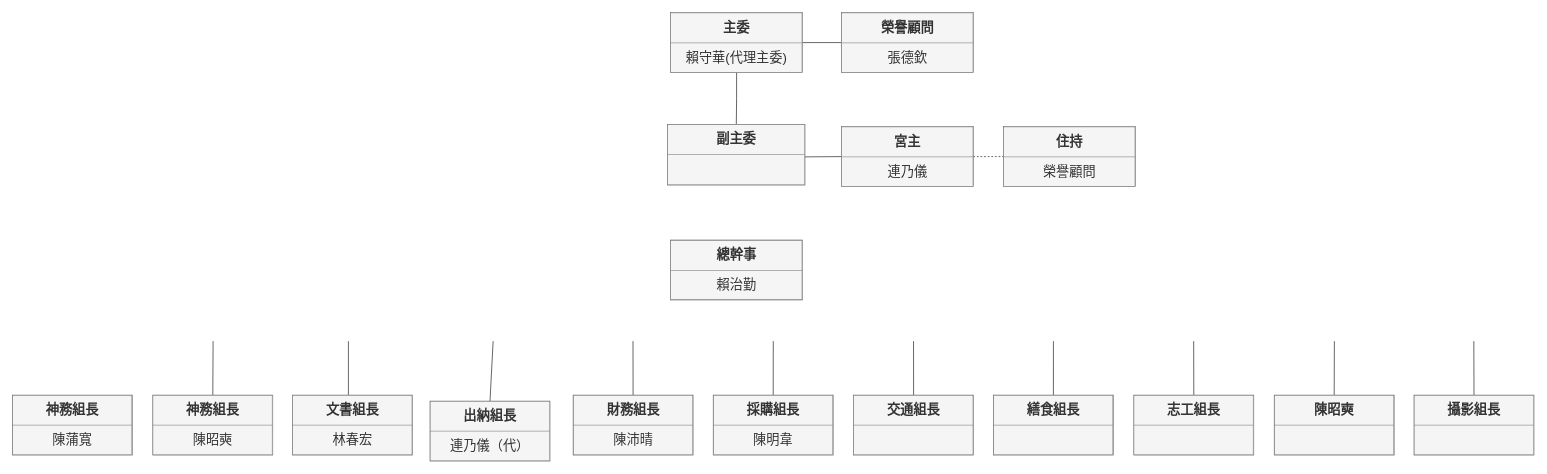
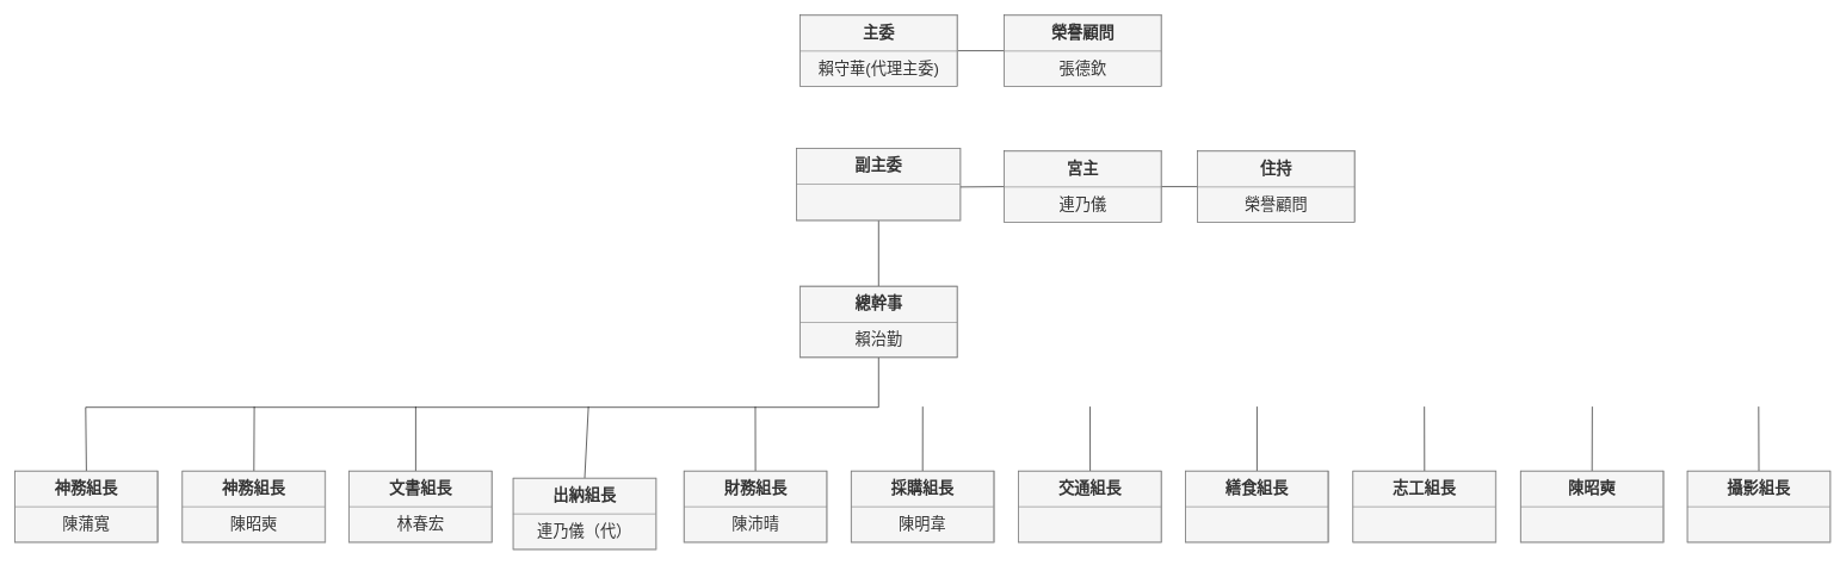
  <mxCell id="0" style=";html=1;" />
  <mxCell id="1" style=";html=1;" parent="0" />
- <mxCell id="2" style="edgeStyle=orthogonalEdgeStyle;html=1;startSize=6;endFill=0;endSize=6;strokeWidth=1;fontSize=22;rounded=0;endArrow=none;entryX=0.5;entryY=0;entryDx=0;entryDy=0;" parent="1" source="9" target="7" edge="1"><mxGeometry relative="1" as="geometry"><mxPoint x="1227.529" y="127.5" as="sourcePoint" /><mxPoint x="1226.941" y="202.5" as="targetPoint" /></mxGeometry></mxCell>
+ <mxCell id="3" style="edgeStyle=orthogonalEdgeStyle;html=1;startSize=6;endFill=0;endSize=6;strokeWidth=1;fontSize=22;rounded=0;endArrow=none;" parent="1" source="7" target="12" edge="1"><mxGeometry relative="1" as="geometry"><mxPoint x="1230" y="508.5" as="sourcePoint" /><mxPoint x="1226" y="408.5" as="targetPoint" /></mxGeometry></mxCell>
+ <mxCell id="4" style="edgeStyle=orthogonalEdgeStyle;html=1;startSize=6;endFill=0;endSize=6;strokeWidth=1;fontSize=22;rounded=0;endArrow=none;exitX=0.5;exitY=1;exitDx=0;exitDy=0;entryX=0.5;entryY=0;entryDx=0;entryDy=0;" parent="1" source="12" target="13" edge="1"><mxGeometry relative="1" as="geometry"><Array as="points"><mxPoint x="1227" y="569" /><mxPoint x="119" y="569" /></Array><mxPoint x="1232.5" y="491.5" as="sourcePoint" /><mxPoint x="478" y="668" as="targetPoint" /></mxGeometry></mxCell>
  <mxCell id="5" value="" style="endArrow=none;html=1;entryX=0;entryY=0.5;entryDx=0;entryDy=0;fontSize=22;" edge="1" parent="1" target="10"><mxGeometry width="50" height="50" relative="1" as="geometry"><mxPoint x="1338" y="261" as="sourcePoint" /><mxPoint x="1394.647" y="261.412" as="targetPoint" /></mxGeometry></mxCell>
- <mxCell id="6" value="" style="endArrow=none;html=1;entryX=0;entryY=0.5;entryDx=0;entryDy=0;exitX=1;exitY=0.5;exitDx=0;exitDy=0;fontSize=22;dashed=1;" edge="1" parent="1" source="10" target="11"><mxGeometry width="50" height="50" relative="1" as="geometry"><mxPoint x="1632" y="260.5" as="sourcePoint" /><mxPoint x="1665.059" y="259.912" as="targetPoint" /></mxGeometry></mxCell>
+ <mxCell id="6" value="" style="endArrow=none;html=1;entryX=0;entryY=0.5;entryDx=0;entryDy=0;exitX=1;exitY=0.5;exitDx=0;exitDy=0;fontSize=22;" edge="1" parent="1" source="10" target="11"><mxGeometry width="50" height="50" relative="1" as="geometry"><mxPoint x="1632" y="260.5" as="sourcePoint" /><mxPoint x="1665.059" y="259.912" as="targetPoint" /></mxGeometry></mxCell>
  <mxCell id="7" value="&lt;table border=&quot;1&quot; width=&quot;100%&quot; cellpadding=&quot;4&quot; style=&quot;width: 100%; height: 100%; border-collapse: collapse; font-size: 22px;&quot;&gt;&lt;tbody style=&quot;font-size: 22px;&quot;&gt;&lt;tr style=&quot;font-size: 22px;&quot;&gt;&lt;th align=&quot;center&quot; style=&quot;font-size: 22px;&quot;&gt;&lt;b style=&quot;font-size: 22px;&quot;&gt;&lt;font style=&quot;font-size: 22px&quot;&gt;副主委&lt;/font&gt;&lt;/b&gt;&lt;/th&gt;&lt;/tr&gt;&lt;tr style=&quot;font-size: 22px;&quot;&gt;&lt;td align=&quot;center&quot; style=&quot;font-size: 22px;&quot;&gt;&lt;font style=&quot;font-size: 22px;&quot;&gt;&lt;br style=&quot;font-size: 22px;&quot;&gt;&lt;/font&gt;&lt;/td&gt;&lt;/tr&gt;&lt;/tbody&gt;&lt;/table&gt;&lt;br style=&quot;font-size: 22px;&quot;&gt;" style="text;html=1;overflow=fill;rounded=0;fillColor=#f5f5f5;strokeColor=#666666;fontColor=#333333;fontSize=22;" vertex="1" parent="1"><mxGeometry x="1112" y="207" width="229" height="101" as="geometry" /></mxCell>
  <mxCell id="8" style="rounded=0;orthogonalLoop=1;jettySize=auto;html=1;exitX=1;exitY=0.5;exitDx=0;exitDy=0;entryX=0;entryY=0.5;entryDx=0;entryDy=0;endArrow=none;endFill=0;fontSize=22;" edge="1" parent="1" source="9" target="30"><mxGeometry relative="1" as="geometry" /></mxCell>
  <mxCell id="9" value="&lt;table border=&quot;1&quot; width=&quot;100%&quot; cellpadding=&quot;4&quot; style=&quot;width: 100%; height: 100%; border-collapse: collapse; font-size: 22px;&quot;&gt;&lt;tbody style=&quot;font-size: 22px;&quot;&gt;&lt;tr style=&quot;font-size: 22px;&quot;&gt;&lt;th align=&quot;center&quot; style=&quot;font-size: 22px;&quot;&gt;&lt;b style=&quot;font-size: 22px;&quot;&gt;&lt;font style=&quot;font-size: 22px&quot;&gt;主委&lt;/font&gt;&lt;/b&gt;&lt;/th&gt;&lt;/tr&gt;&lt;tr style=&quot;font-size: 22px;&quot;&gt;&lt;td align=&quot;center&quot; style=&quot;font-size: 22px;&quot;&gt;&lt;font style=&quot;font-size: 22px;&quot;&gt;賴守華(代理主委)&lt;/font&gt;&lt;/td&gt;&lt;/tr&gt;&lt;/tbody&gt;&lt;/table&gt;&lt;br style=&quot;font-size: 22px;&quot;&gt;" style="text;html=1;overflow=fill;rounded=0;fillColor=#f5f5f5;strokeColor=#666666;fontColor=#333333;fontSize=22;" vertex="1" parent="1"><mxGeometry x="1117" y="20.5" width="220" height="100" as="geometry" /></mxCell>
  <mxCell id="10" value="&lt;table border=&quot;1&quot; width=&quot;100%&quot; cellpadding=&quot;4&quot; style=&quot;width: 100%; height: 100%; border-collapse: collapse; font-size: 22px;&quot;&gt;&lt;tbody style=&quot;font-size: 22px;&quot;&gt;&lt;tr style=&quot;font-size: 22px;&quot;&gt;&lt;th align=&quot;center&quot; style=&quot;font-size: 22px;&quot;&gt;&lt;b style=&quot;font-size: 22px;&quot;&gt;&lt;font style=&quot;font-size: 22px&quot;&gt;宮主&lt;/font&gt;&lt;/b&gt;&lt;/th&gt;&lt;/tr&gt;&lt;tr style=&quot;font-size: 22px;&quot;&gt;&lt;td align=&quot;center&quot; style=&quot;font-size: 22px;&quot;&gt;連乃儀&lt;br style=&quot;font-size: 22px;&quot;&gt;&lt;/td&gt;&lt;/tr&gt;&lt;/tbody&gt;&lt;/table&gt;&lt;br style=&quot;font-size: 22px;&quot;&gt;" style="text;html=1;overflow=fill;rounded=0;fillColor=#f5f5f5;strokeColor=#666666;fontColor=#333333;fontSize=22;" vertex="1" parent="1"><mxGeometry x="1401.5" y="210.5" width="220" height="100" as="geometry" /></mxCell>
  <mxCell id="11" value="&lt;table border=&quot;1&quot; width=&quot;100%&quot; cellpadding=&quot;4&quot; style=&quot;width: 100%; height: 100%; border-collapse: collapse; font-size: 22px;&quot;&gt;&lt;tbody style=&quot;font-size: 22px;&quot;&gt;&lt;tr style=&quot;font-size: 22px;&quot;&gt;&lt;th align=&quot;center&quot; style=&quot;font-size: 22px;&quot;&gt;&lt;b style=&quot;font-size: 22px;&quot;&gt;&lt;font style=&quot;font-size: 22px&quot;&gt;住持&lt;/font&gt;&lt;/b&gt;&lt;/th&gt;&lt;/tr&gt;&lt;tr style=&quot;font-size: 22px;&quot;&gt;&lt;td align=&quot;center&quot; style=&quot;font-size: 22px;&quot;&gt;&lt;font style=&quot;font-size: 22px;&quot;&gt;榮譽顧問&lt;/font&gt;&lt;br style=&quot;font-size: 22px;&quot;&gt;&lt;/td&gt;&lt;/tr&gt;&lt;/tbody&gt;&lt;/table&gt;&lt;br style=&quot;font-size: 22px;&quot;&gt;" style="text;html=1;overflow=fill;rounded=0;fillColor=#f5f5f5;strokeColor=#666666;fontColor=#333333;fontSize=22;" vertex="1" parent="1"><mxGeometry x="1672" y="210.5" width="220" height="100" as="geometry" /></mxCell>
  <mxCell id="12" value="&lt;table border=&quot;1&quot; width=&quot;100%&quot; cellpadding=&quot;4&quot; style=&quot;width: 100%; height: 100%; border-collapse: collapse; font-size: 22px;&quot;&gt;&lt;tbody style=&quot;font-size: 22px;&quot;&gt;&lt;tr style=&quot;font-size: 22px;&quot;&gt;&lt;th align=&quot;center&quot; style=&quot;font-size: 22px;&quot;&gt;&lt;font style=&quot;font-size: 22px&quot;&gt;總幹事&lt;/font&gt;&lt;/th&gt;&lt;/tr&gt;&lt;tr style=&quot;font-size: 22px;&quot;&gt;&lt;td align=&quot;center&quot; style=&quot;font-size: 22px;&quot;&gt;賴治勤&lt;br style=&quot;font-size: 22px;&quot;&gt;&lt;/td&gt;&lt;/tr&gt;&lt;/tbody&gt;&lt;/table&gt;&lt;br style=&quot;font-size: 22px;&quot;&gt;" style="text;html=1;overflow=fill;rounded=0;fillColor=#f5f5f5;strokeColor=#666666;fontColor=#333333;fontSize=22;" vertex="1" parent="1"><mxGeometry x="1116.5" y="399.5" width="220" height="100" as="geometry" /></mxCell>
  <mxCell id="13" value="&lt;table border=&quot;1&quot; width=&quot;100%&quot; cellpadding=&quot;4&quot; style=&quot;width: 100%; height: 100%; border-collapse: collapse; font-size: 22px;&quot;&gt;&lt;tbody style=&quot;font-size: 22px;&quot;&gt;&lt;tr style=&quot;font-size: 22px;&quot;&gt;&lt;th align=&quot;center&quot; style=&quot;font-size: 22px;&quot;&gt;&lt;font style=&quot;font-size: 22px&quot;&gt;神務組長&lt;/font&gt;&lt;/th&gt;&lt;/tr&gt;&lt;tr style=&quot;font-size: 22px;&quot;&gt;&lt;td align=&quot;center&quot; style=&quot;font-size: 22px;&quot;&gt;陳蒲寬&lt;br style=&quot;font-size: 22px;&quot;&gt;&lt;/td&gt;&lt;/tr&gt;&lt;/tbody&gt;&lt;/table&gt;&lt;br style=&quot;font-size: 22px;&quot;&gt;" style="text;html=1;overflow=fill;rounded=0;fillColor=#f5f5f5;strokeColor=#666666;fontColor=#333333;flipH=1;fontSize=22;" vertex="1" parent="1"><mxGeometry x="20" y="658" width="200" height="100" as="geometry" /></mxCell>
  <mxCell id="14" style="edgeStyle=none;rounded=0;orthogonalLoop=1;jettySize=auto;html=1;exitX=0.5;exitY=0;exitDx=0;exitDy=0;endArrow=none;endFill=0;fontSize=22;" edge="1" parent="1" source="15"><mxGeometry relative="1" as="geometry"><mxPoint x="354.5" y="568" as="targetPoint" /></mxGeometry></mxCell>
  <mxCell id="15" value="&lt;table border=&quot;1&quot; width=&quot;100%&quot; cellpadding=&quot;4&quot; style=&quot;width: 100%; height: 100%; border-collapse: collapse; font-size: 22px;&quot;&gt;&lt;tbody style=&quot;font-size: 22px;&quot;&gt;&lt;tr style=&quot;font-size: 22px;&quot;&gt;&lt;th align=&quot;center&quot; style=&quot;font-size: 22px&quot;&gt;&lt;span style=&quot;font-size: 22px;&quot;&gt;神務組長&lt;/span&gt;&lt;/th&gt;&lt;/tr&gt;&lt;tr style=&quot;font-size: 22px;&quot;&gt;&lt;td align=&quot;center&quot; style=&quot;font-size: 22px;&quot;&gt;陳昭奭&lt;br style=&quot;font-size: 22px;&quot;&gt;&lt;/td&gt;&lt;/tr&gt;&lt;/tbody&gt;&lt;/table&gt;&lt;br style=&quot;font-size: 22px;&quot;&gt;" style="text;html=1;overflow=fill;rounded=0;fillColor=#f5f5f5;strokeColor=#666666;fontColor=#333333;flipH=1;fontSize=22;" vertex="1" parent="1"><mxGeometry x="254" y="658" width="200" height="100" as="geometry" /></mxCell>
  <mxCell id="16" style="edgeStyle=none;rounded=0;orthogonalLoop=1;jettySize=auto;html=1;endArrow=none;endFill=0;fontSize=22;" edge="1" parent="1"><mxGeometry relative="1" as="geometry"><mxPoint x="580" y="568" as="targetPoint" /><mxPoint x="580" y="658" as="sourcePoint" /></mxGeometry></mxCell>
  <mxCell id="17" value="&lt;table border=&quot;1&quot; width=&quot;100%&quot; cellpadding=&quot;4&quot; style=&quot;width: 100%; height: 100%; border-collapse: collapse; font-size: 22px;&quot;&gt;&lt;tbody style=&quot;font-size: 22px;&quot;&gt;&lt;tr style=&quot;font-size: 22px;&quot;&gt;&lt;th align=&quot;center&quot; style=&quot;font-size: 22px;&quot;&gt;&lt;font style=&quot;font-size: 22px&quot;&gt;文書組長&lt;/font&gt;&lt;/th&gt;&lt;/tr&gt;&lt;tr style=&quot;font-size: 22px;&quot;&gt;&lt;td align=&quot;center&quot; style=&quot;font-size: 22px;&quot;&gt;林春宏&lt;br style=&quot;font-size: 22px;&quot;&gt;&lt;/td&gt;&lt;/tr&gt;&lt;/tbody&gt;&lt;/table&gt;&lt;br style=&quot;font-size: 22px;&quot;&gt;" style="text;html=1;overflow=fill;rounded=0;fillColor=#f5f5f5;strokeColor=#666666;fontColor=#333333;flipH=1;fontSize=22;" vertex="1" parent="1"><mxGeometry x="487" y="658" width="200" height="100" as="geometry" /></mxCell>
  <mxCell id="18" style="edgeStyle=none;rounded=0;orthogonalLoop=1;jettySize=auto;html=1;exitX=0.5;exitY=0;exitDx=0;exitDy=0;endArrow=none;endFill=0;fontSize=22;" edge="1" parent="1" source="19"><mxGeometry relative="1" as="geometry"><mxPoint x="821.224" y="568" as="targetPoint" /></mxGeometry></mxCell>
  <mxCell id="19" value="&lt;table border=&quot;1&quot; width=&quot;100%&quot; cellpadding=&quot;4&quot; style=&quot;width: 100%; height: 100%; border-collapse: collapse; font-size: 22px;&quot;&gt;&lt;tbody style=&quot;font-size: 22px;&quot;&gt;&lt;tr style=&quot;font-size: 22px;&quot;&gt;&lt;th align=&quot;center&quot; style=&quot;font-size: 22px;&quot;&gt;&lt;font style=&quot;font-size: 22px&quot;&gt;出納組長&lt;/font&gt;&lt;/th&gt;&lt;/tr&gt;&lt;tr style=&quot;font-size: 22px;&quot;&gt;&lt;td align=&quot;center&quot; style=&quot;font-size: 22px;&quot;&gt;連乃儀（代）&lt;br style=&quot;font-size: 22px;&quot;&gt;&lt;/td&gt;&lt;/tr&gt;&lt;/tbody&gt;&lt;/table&gt;&lt;br style=&quot;font-size: 22px;&quot;&gt;" style="text;html=1;overflow=fill;rounded=0;fillColor=#f5f5f5;strokeColor=#666666;fontColor=#333333;flipH=1;fontSize=22;" vertex="1" parent="1"><mxGeometry x="716" y="668" width="200" height="100" as="geometry" /></mxCell>
  <mxCell id="20" style="edgeStyle=none;rounded=0;orthogonalLoop=1;jettySize=auto;html=1;exitX=0.5;exitY=0;exitDx=0;exitDy=0;endArrow=none;endFill=0;fontSize=22;" edge="1" parent="1" source="21"><mxGeometry relative="1" as="geometry"><mxPoint x="1054.328" y="568" as="targetPoint" /></mxGeometry></mxCell>
  <mxCell id="21" value="&lt;table border=&quot;1&quot; width=&quot;100%&quot; cellpadding=&quot;4&quot; style=&quot;width: 100% ; height: 100% ; border-collapse: collapse ; font-size: 22px&quot;&gt;&lt;tbody style=&quot;font-size: 22px;&quot;&gt;&lt;tr style=&quot;font-size: 22px;&quot;&gt;&lt;th align=&quot;center&quot; style=&quot;font-size: 22px;&quot;&gt;&lt;span style=&quot;font-size: 22px;&quot;&gt;財務組長&lt;/span&gt;&lt;/th&gt;&lt;/tr&gt;&lt;tr style=&quot;font-size: 22px;&quot;&gt;&lt;td align=&quot;center&quot; style=&quot;font-size: 22px;&quot;&gt;陳沛晴&lt;br style=&quot;font-size: 22px;&quot;&gt;&lt;/td&gt;&lt;/tr&gt;&lt;/tbody&gt;&lt;/table&gt;&lt;br style=&quot;font-size: 22px;&quot;&gt;" style="text;html=1;overflow=fill;rounded=0;fillColor=#f5f5f5;strokeColor=#666666;fontColor=#333333;flipH=1;fontSize=22;" vertex="1" parent="1"><mxGeometry x="954.5" y="658" width="200" height="100" as="geometry" /></mxCell>
  <mxCell id="22" style="edgeStyle=none;rounded=0;orthogonalLoop=1;jettySize=auto;html=1;exitX=0.5;exitY=0;exitDx=0;exitDy=0;endArrow=none;endFill=0;fontSize=22;" edge="1" parent="1" source="23"><mxGeometry relative="1" as="geometry"><mxPoint x="1288.121" y="568" as="targetPoint" /></mxGeometry></mxCell>
  <mxCell id="23" value="&lt;table border=&quot;1&quot; width=&quot;100%&quot; cellpadding=&quot;4&quot; style=&quot;width: 100%; height: 100%; border-collapse: collapse; font-size: 22px;&quot;&gt;&lt;tbody style=&quot;font-size: 22px;&quot;&gt;&lt;tr style=&quot;font-size: 22px;&quot;&gt;&lt;th align=&quot;center&quot; style=&quot;font-size: 22px;&quot;&gt;&lt;font style=&quot;font-size: 22px&quot;&gt;採購組長&lt;/font&gt;&lt;/th&gt;&lt;/tr&gt;&lt;tr style=&quot;font-size: 22px;&quot;&gt;&lt;td align=&quot;center&quot; style=&quot;font-size: 22px;&quot;&gt;陳明韋&lt;br style=&quot;font-size: 22px;&quot;&gt;&lt;/td&gt;&lt;/tr&gt;&lt;/tbody&gt;&lt;/table&gt;&lt;br style=&quot;font-size: 22px;&quot;&gt;" style="text;html=1;overflow=fill;rounded=0;fillColor=#f5f5f5;strokeColor=#666666;fontColor=#333333;flipH=1;fontSize=22;" vertex="1" parent="1"><mxGeometry x="1188" y="658" width="200" height="100" as="geometry" /></mxCell>
  <mxCell id="24" style="edgeStyle=none;rounded=0;orthogonalLoop=1;jettySize=auto;html=1;exitX=0.5;exitY=0;exitDx=0;exitDy=0;endArrow=none;endFill=0;fontSize=22;" edge="1" parent="1" source="25"><mxGeometry relative="1" as="geometry"><mxPoint x="1755.017" y="568" as="targetPoint" /></mxGeometry></mxCell>
  <mxCell id="25" value="&lt;table border=&quot;1&quot; width=&quot;100%&quot; cellpadding=&quot;4&quot; style=&quot;width: 100%; height: 100%; border-collapse: collapse; font-size: 22px;&quot;&gt;&lt;tbody style=&quot;font-size: 22px;&quot;&gt;&lt;tr style=&quot;font-size: 22px;&quot;&gt;&lt;th align=&quot;center&quot; style=&quot;font-size: 22px;&quot;&gt;&lt;font style=&quot;font-size: 22px&quot;&gt;繕食組長&lt;/font&gt;&lt;/th&gt;&lt;/tr&gt;&lt;tr style=&quot;font-size: 22px;&quot;&gt;&lt;td align=&quot;center&quot; style=&quot;font-size: 22px;&quot;&gt;&lt;br style=&quot;font-size: 22px;&quot;&gt;&lt;/td&gt;&lt;/tr&gt;&lt;/tbody&gt;&lt;/table&gt;&lt;br style=&quot;font-size: 22px;&quot;&gt;" style="text;html=1;overflow=fill;rounded=0;fillColor=#f5f5f5;strokeColor=#666666;fontColor=#333333;flipH=1;fontSize=22;" vertex="1" parent="1"><mxGeometry x="1655" y="658" width="200" height="100" as="geometry" /></mxCell>
  <mxCell id="26" style="edgeStyle=none;rounded=0;orthogonalLoop=1;jettySize=auto;html=1;exitX=0.5;exitY=0;exitDx=0;exitDy=0;endArrow=none;endFill=0;fontSize=22;" edge="1" parent="1" source="27"><mxGeometry relative="1" as="geometry"><mxPoint x="2223.293" y="568" as="targetPoint" /></mxGeometry></mxCell>
  <mxCell id="27" value="&lt;table border=&quot;1&quot; width=&quot;100%&quot; cellpadding=&quot;4&quot; style=&quot;width: 100%; height: 100%; border-collapse: collapse; font-size: 22px;&quot;&gt;&lt;tbody style=&quot;font-size: 22px;&quot;&gt;&lt;tr style=&quot;font-size: 22px;&quot;&gt;&lt;th align=&quot;center&quot; style=&quot;font-size: 22px;&quot;&gt;&lt;font style=&quot;font-size: 22px&quot;&gt;陳昭奭&lt;/font&gt;&lt;/th&gt;&lt;/tr&gt;&lt;tr style=&quot;font-size: 22px;&quot;&gt;&lt;td align=&quot;center&quot; style=&quot;font-size: 22px;&quot;&gt;&lt;br style=&quot;font-size: 22px;&quot;&gt;&lt;/td&gt;&lt;/tr&gt;&lt;/tbody&gt;&lt;/table&gt;&lt;br style=&quot;font-size: 22px;&quot;&gt;" style="text;html=1;overflow=fill;rounded=0;fillColor=#f5f5f5;strokeColor=#666666;fontColor=#333333;flipH=1;fontSize=22;" vertex="1" parent="1"><mxGeometry x="2123" y="658" width="200" height="100" as="geometry" /></mxCell>
  <mxCell id="28" style="edgeStyle=none;rounded=0;orthogonalLoop=1;jettySize=auto;html=1;exitX=0.5;exitY=0;exitDx=0;exitDy=0;endArrow=none;endFill=0;fontSize=22;" edge="1" parent="1" source="29"><mxGeometry relative="1" as="geometry"><mxPoint x="2455.707" y="568" as="targetPoint" /></mxGeometry></mxCell>
  <mxCell id="29" value="&lt;table border=&quot;1&quot; width=&quot;100%&quot; cellpadding=&quot;4&quot; style=&quot;width: 100%; height: 100%; border-collapse: collapse; font-size: 22px;&quot;&gt;&lt;tbody style=&quot;font-size: 22px;&quot;&gt;&lt;tr style=&quot;font-size: 22px;&quot;&gt;&lt;th align=&quot;center&quot; style=&quot;font-size: 22px;&quot;&gt;&lt;font style=&quot;font-size: 22px&quot;&gt;攝影組長&lt;/font&gt;&lt;/th&gt;&lt;/tr&gt;&lt;tr style=&quot;font-size: 22px;&quot;&gt;&lt;td align=&quot;center&quot; style=&quot;font-size: 22px;&quot;&gt;&lt;br style=&quot;font-size: 22px;&quot;&gt;&lt;/td&gt;&lt;/tr&gt;&lt;/tbody&gt;&lt;/table&gt;&lt;br style=&quot;font-size: 22px;&quot;&gt;" style="text;html=1;overflow=fill;rounded=0;fillColor=#f5f5f5;strokeColor=#666666;fontColor=#333333;flipH=1;fontSize=22;" vertex="1" parent="1"><mxGeometry x="2356" y="658" width="200" height="100" as="geometry" /></mxCell>
  <mxCell id="30" value="&lt;table border=&quot;1&quot; width=&quot;100%&quot; cellpadding=&quot;4&quot; style=&quot;width: 100%; height: 100%; border-collapse: collapse; font-size: 22px;&quot;&gt;&lt;tbody style=&quot;font-size: 22px;&quot;&gt;&lt;tr style=&quot;font-size: 22px;&quot;&gt;&lt;th align=&quot;center&quot; style=&quot;font-size: 22px;&quot;&gt;&lt;span style=&quot;font-size: 22px;&quot;&gt;榮譽顧問&lt;/span&gt;&lt;br style=&quot;font-size: 22px;&quot;&gt;&lt;/th&gt;&lt;/tr&gt;&lt;tr style=&quot;font-size: 22px;&quot;&gt;&lt;td align=&quot;center&quot; style=&quot;font-size: 22px;&quot;&gt;張德欽&lt;br style=&quot;font-size: 22px;&quot;&gt;&lt;/td&gt;&lt;/tr&gt;&lt;/tbody&gt;&lt;/table&gt;&lt;br style=&quot;font-size: 22px;&quot;&gt;" style="text;html=1;overflow=fill;rounded=0;fillColor=#f5f5f5;strokeColor=#666666;fontColor=#333333;fontSize=22;" vertex="1" parent="1"><mxGeometry x="1401.5" y="20.5" width="220" height="100" as="geometry" /></mxCell>
  <mxCell id="31" style="edgeStyle=none;rounded=0;orthogonalLoop=1;jettySize=auto;html=1;exitX=0.5;exitY=0;exitDx=0;exitDy=0;endArrow=none;endFill=0;fontSize=22;" edge="1" parent="1" source="32"><mxGeometry relative="1" as="geometry"><mxPoint x="1988.81" y="568" as="targetPoint" /></mxGeometry></mxCell>
  <mxCell id="32" value="&lt;table border=&quot;1&quot; width=&quot;100%&quot; cellpadding=&quot;4&quot; style=&quot;width: 100%; height: 100%; border-collapse: collapse; font-size: 22px;&quot;&gt;&lt;tbody style=&quot;font-size: 22px;&quot;&gt;&lt;tr style=&quot;font-size: 22px;&quot;&gt;&lt;th align=&quot;center&quot; style=&quot;font-size: 22px;&quot;&gt;&lt;font style=&quot;font-size: 22px&quot;&gt;志工組長&lt;/font&gt;&lt;/th&gt;&lt;/tr&gt;&lt;tr style=&quot;font-size: 22px;&quot;&gt;&lt;td align=&quot;center&quot; style=&quot;font-size: 22px;&quot;&gt;&lt;br style=&quot;font-size: 22px;&quot;&gt;&lt;/td&gt;&lt;/tr&gt;&lt;/tbody&gt;&lt;/table&gt;&lt;br style=&quot;font-size: 22px;&quot;&gt;" style="text;html=1;overflow=fill;rounded=0;fillColor=#f5f5f5;strokeColor=#666666;fontColor=#333333;flipH=1;fontSize=22;" vertex="1" parent="1"><mxGeometry x="1889" y="658" width="200" height="100" as="geometry" /></mxCell>
  <mxCell id="33" style="edgeStyle=none;rounded=0;orthogonalLoop=1;jettySize=auto;html=1;exitX=0.5;exitY=0;exitDx=0;exitDy=0;endArrow=none;endFill=0;fontSize=22;" edge="1" parent="1" source="34"><mxGeometry relative="1" as="geometry"><mxPoint x="1521.914" y="568" as="targetPoint" /></mxGeometry></mxCell>
  <mxCell id="34" value="&lt;table border=&quot;1&quot; width=&quot;100%&quot; cellpadding=&quot;4&quot; style=&quot;width: 100%; height: 100%; border-collapse: collapse; font-size: 22px;&quot;&gt;&lt;tbody style=&quot;font-size: 22px;&quot;&gt;&lt;tr style=&quot;font-size: 22px;&quot;&gt;&lt;th align=&quot;center&quot; style=&quot;font-size: 22px;&quot;&gt;&lt;font style=&quot;font-size: 22px&quot;&gt;交通組長&lt;/font&gt;&lt;/th&gt;&lt;/tr&gt;&lt;tr style=&quot;font-size: 22px;&quot;&gt;&lt;td align=&quot;center&quot; style=&quot;font-size: 22px;&quot;&gt;&lt;br style=&quot;font-size: 22px;&quot;&gt;&lt;/td&gt;&lt;/tr&gt;&lt;/tbody&gt;&lt;/table&gt;&lt;br style=&quot;font-size: 22px;&quot;&gt;" style="text;html=1;overflow=fill;rounded=0;fillColor=#f5f5f5;strokeColor=#666666;fontColor=#333333;flipH=1;fontSize=22;" vertex="1" parent="1"><mxGeometry x="1422" y="658" width="200" height="100" as="geometry" /></mxCell>
